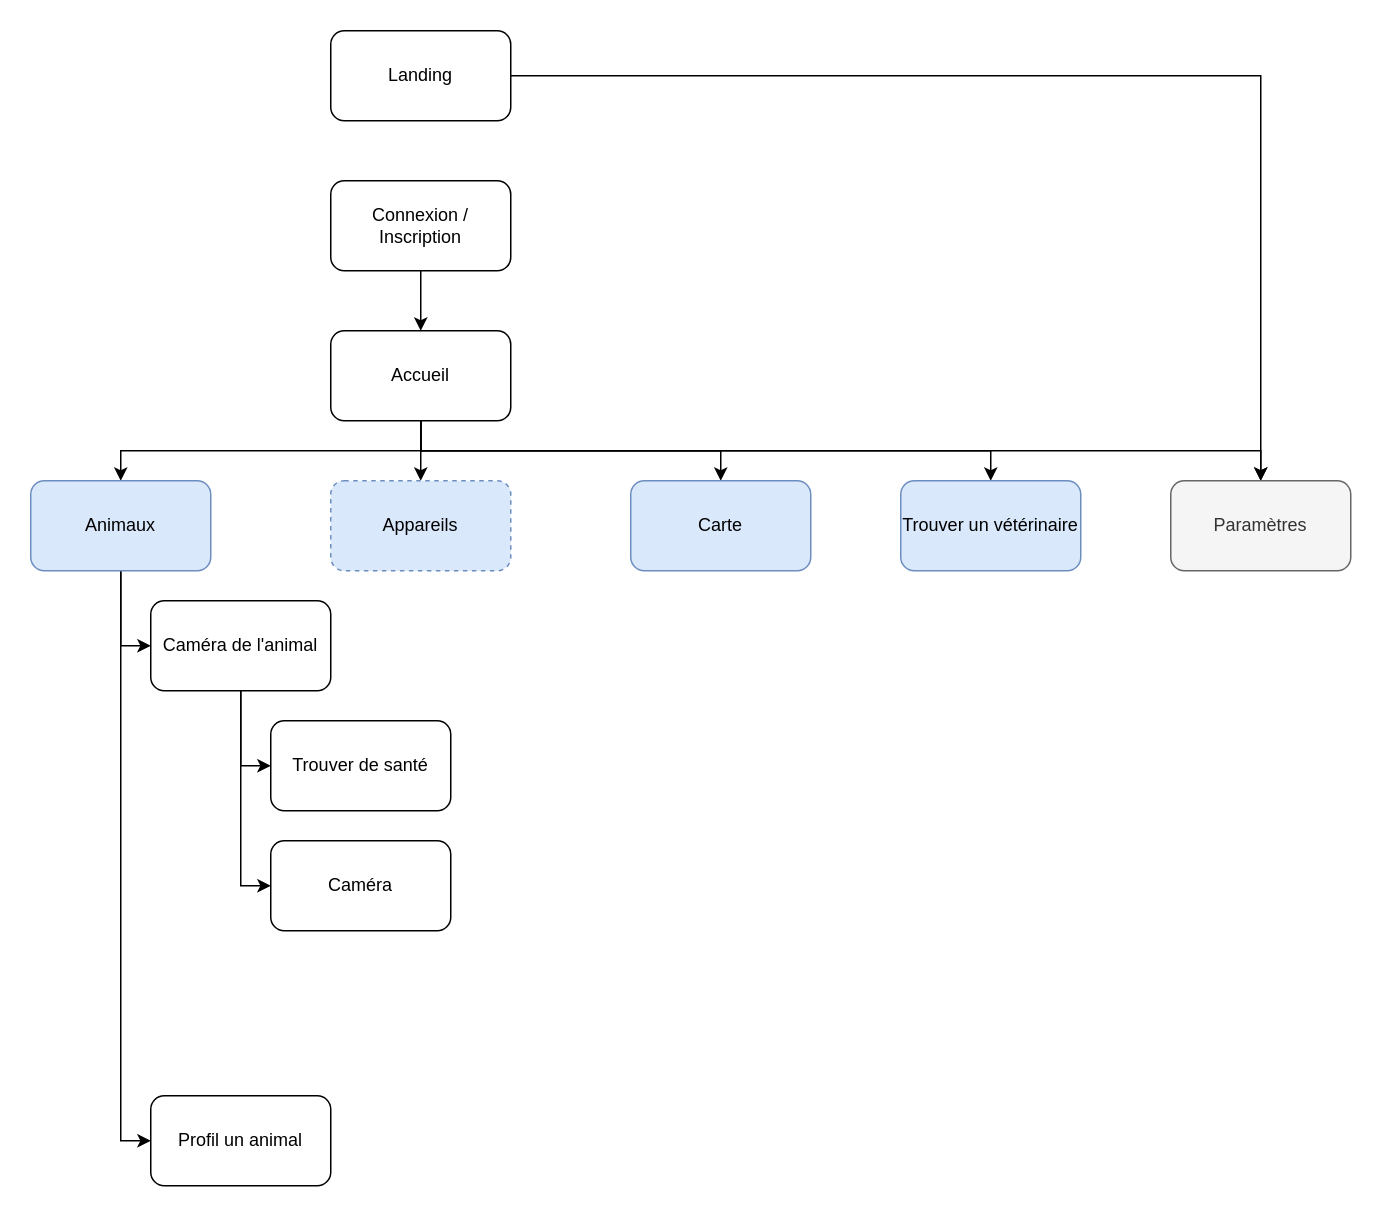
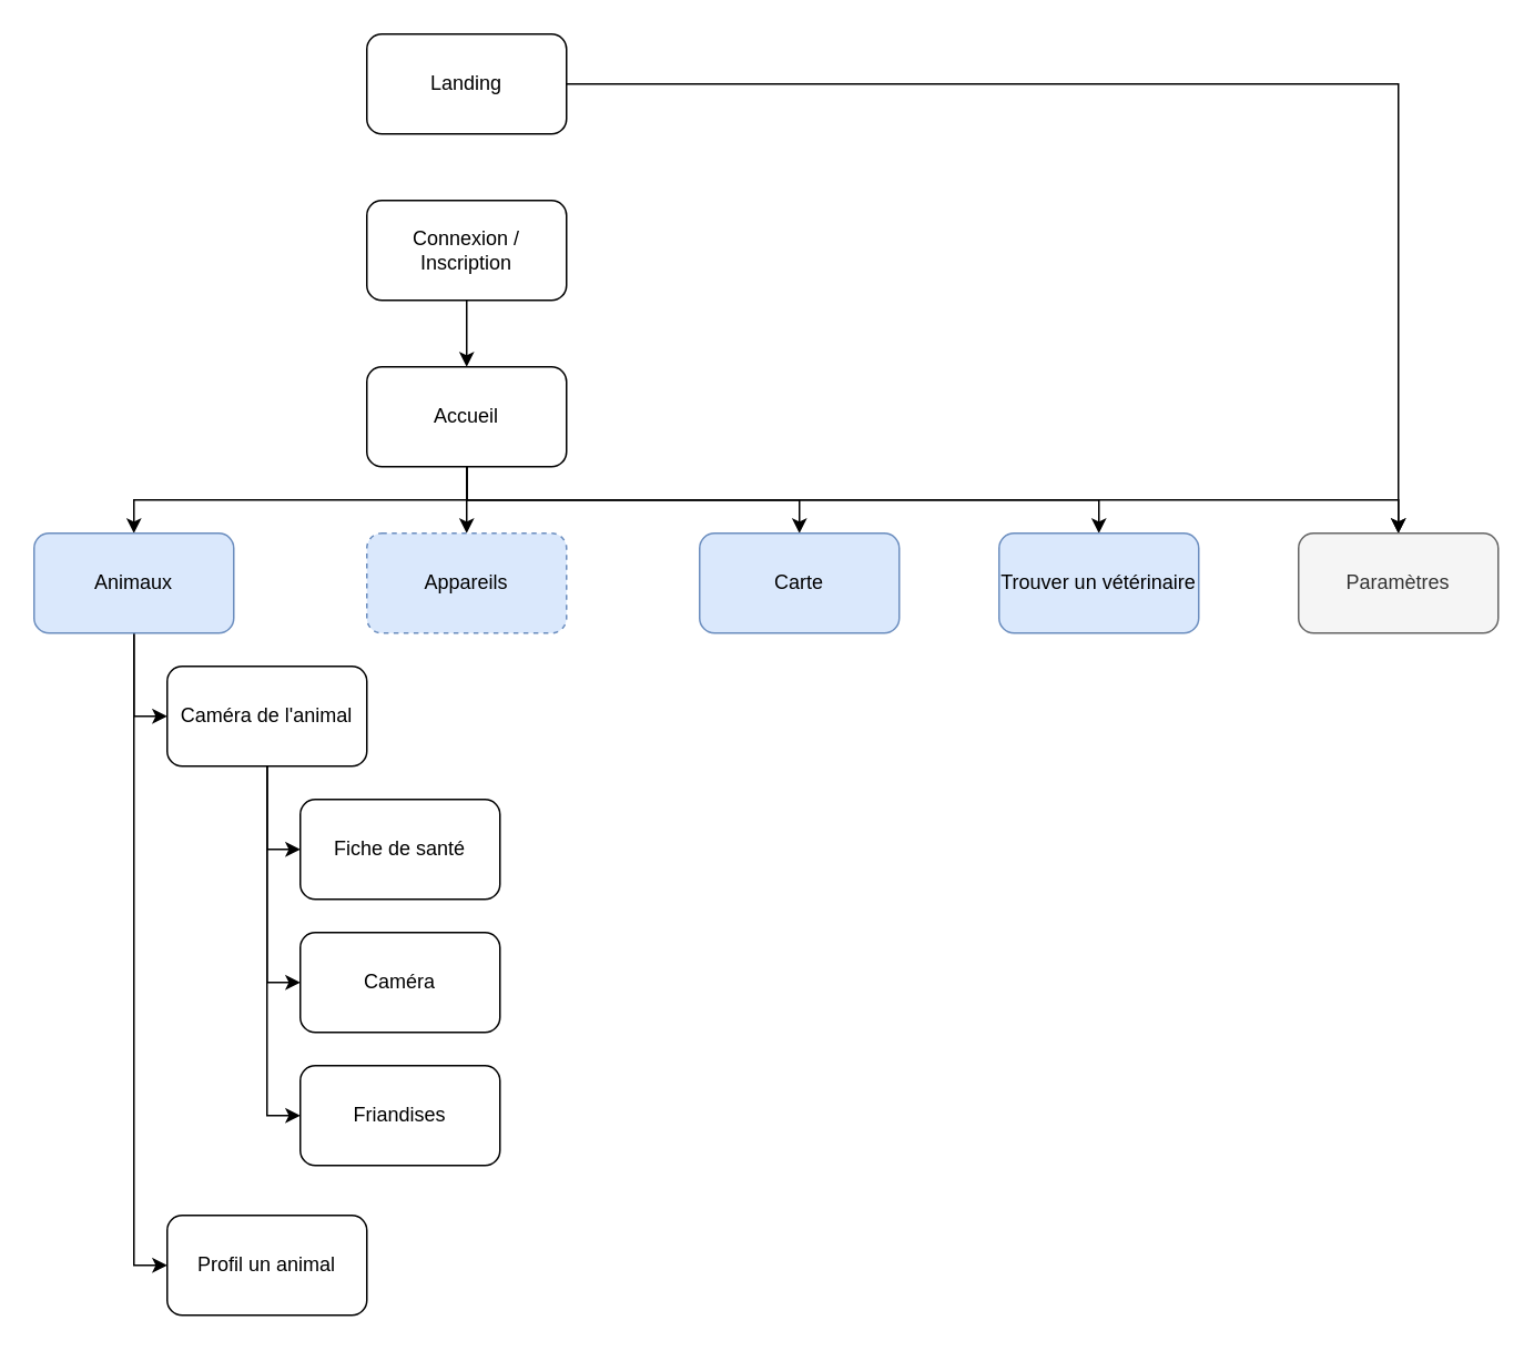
  <mxCell id="0" />
  <mxCell id="1" parent="0" />
  <mxCell id="2" value="" style="edgeStyle=orthogonalEdgeStyle;rounded=0;orthogonalLoop=1;jettySize=auto;html=1;" edge="1" parent="1" source="3" target="26"><mxGeometry relative="1" as="geometry" /></mxCell>
  <mxCell id="3" value="Landing" style="rounded=1;whiteSpace=wrap;html=1;" vertex="1" parent="1"><mxGeometry x="220" y="20" width="120" height="60" as="geometry" /></mxCell>
  <mxCell id="4" value="" style="edgeStyle=orthogonalEdgeStyle;rounded=0;orthogonalLoop=1;jettySize=auto;html=1;" edge="1" parent="1" source="5" target="11"><mxGeometry relative="1" as="geometry" /></mxCell>
  <mxCell id="5" value="Connexion / Inscription" style="rounded=1;whiteSpace=wrap;html=1;" vertex="1" parent="1"><mxGeometry x="220" y="120" width="120" height="60" as="geometry" /></mxCell>
  <mxCell id="6" value="" style="edgeStyle=orthogonalEdgeStyle;rounded=0;orthogonalLoop=1;jettySize=auto;html=1;entryX=0.5;entryY=0;entryDx=0;entryDy=0;" edge="1" parent="1" target="14"><mxGeometry relative="1" as="geometry"><mxPoint x="280" y="270" as="sourcePoint" /><mxPoint x="0" y="310" as="targetPoint" /><Array as="points"><mxPoint x="280" y="300" /><mxPoint x="80" y="300" /></Array></mxGeometry></mxCell>
  <mxCell id="7" style="edgeStyle=orthogonalEdgeStyle;rounded=0;orthogonalLoop=1;jettySize=auto;html=1;entryX=0.5;entryY=0;entryDx=0;entryDy=0;" edge="1" parent="1" source="11" target="23"><mxGeometry relative="1" as="geometry" /></mxCell>
  <mxCell id="8" style="edgeStyle=orthogonalEdgeStyle;rounded=0;orthogonalLoop=1;jettySize=auto;html=1;entryX=0.5;entryY=0;entryDx=0;entryDy=0;" edge="1" parent="1" source="11" target="24"><mxGeometry relative="1" as="geometry"><Array as="points"><mxPoint x="280" y="300" /><mxPoint x="480" y="300" /></Array></mxGeometry></mxCell>
  <mxCell id="9" style="edgeStyle=orthogonalEdgeStyle;rounded=0;orthogonalLoop=1;jettySize=auto;html=1;entryX=0.5;entryY=0;entryDx=0;entryDy=0;exitX=0.5;exitY=1;exitDx=0;exitDy=0;" edge="1" parent="1" source="11" target="25"><mxGeometry relative="1" as="geometry" /></mxCell>
  <mxCell id="10" value="" style="edgeStyle=orthogonalEdgeStyle;rounded=0;orthogonalLoop=1;jettySize=auto;html=1;exitX=0.5;exitY=1;exitDx=0;exitDy=0;" edge="1" parent="1" source="11" target="26"><mxGeometry relative="1" as="geometry" /></mxCell>
  <mxCell id="11" value="Accueil" style="rounded=1;whiteSpace=wrap;html=1;" vertex="1" parent="1"><mxGeometry x="220" y="220" width="120" height="60" as="geometry" /></mxCell>
  <mxCell id="12" value="" style="edgeStyle=orthogonalEdgeStyle;rounded=0;orthogonalLoop=1;jettySize=auto;html=1;entryX=0;entryY=0.5;entryDx=0;entryDy=0;exitX=0.5;exitY=1;exitDx=0;exitDy=0;" edge="1" parent="1" source="14" target="18"><mxGeometry relative="1" as="geometry" /></mxCell>
  <mxCell id="13" style="edgeStyle=orthogonalEdgeStyle;rounded=0;orthogonalLoop=1;jettySize=auto;html=1;entryX=0;entryY=0.5;entryDx=0;entryDy=0;" edge="1" parent="1" source="14" target="22"><mxGeometry relative="1" as="geometry" /></mxCell>
  <mxCell id="14" value="Animaux" style="rounded=1;whiteSpace=wrap;html=1;fillColor=#dae8fc;strokeColor=#6c8ebf;" vertex="1" parent="1"><mxGeometry x="20" y="320" width="120" height="60" as="geometry" /></mxCell>
  <mxCell id="15" value="" style="edgeStyle=orthogonalEdgeStyle;rounded=0;orthogonalLoop=1;jettySize=auto;html=1;entryX=0;entryY=0.5;entryDx=0;entryDy=0;" edge="1" parent="1" source="18" target="19"><mxGeometry relative="1" as="geometry" /></mxCell>
  <mxCell id="16" style="edgeStyle=orthogonalEdgeStyle;rounded=0;orthogonalLoop=1;jettySize=auto;html=1;entryX=0;entryY=0.5;entryDx=0;entryDy=0;" edge="1" parent="1" source="18" target="20"><mxGeometry relative="1" as="geometry" /></mxCell>
+ <mxCell id="17" style="edgeStyle=orthogonalEdgeStyle;rounded=0;orthogonalLoop=1;jettySize=auto;html=1;entryX=0;entryY=0.5;entryDx=0;entryDy=0;" edge="1" parent="1" source="18" target="21"><mxGeometry relative="1" as="geometry" /></mxCell>
  <mxCell id="18" value="Caméra de l'animal" style="rounded=1;whiteSpace=wrap;html=1;" vertex="1" parent="1"><mxGeometry x="100" y="400" width="120" height="60" as="geometry" /></mxCell>
- <mxCell id="19" value="Trouver de santé" style="rounded=1;whiteSpace=wrap;html=1;" vertex="1" parent="1"><mxGeometry x="180" y="480" width="120" height="60" as="geometry" /></mxCell>
+ <mxCell id="19" value="Fiche de santé" style="rounded=1;whiteSpace=wrap;html=1;" vertex="1" parent="1"><mxGeometry x="180" y="480" width="120" height="60" as="geometry" /></mxCell>
  <mxCell id="20" value="Caméra" style="rounded=1;whiteSpace=wrap;html=1;" vertex="1" parent="1"><mxGeometry x="180" y="560" width="120" height="60" as="geometry" /></mxCell>
+ <mxCell id="21" value="Friandises" style="rounded=1;whiteSpace=wrap;html=1;" vertex="1" parent="1"><mxGeometry x="180" y="640" width="120" height="60" as="geometry" /></mxCell>
  <mxCell id="22" value="Profil un animal" style="rounded=1;whiteSpace=wrap;html=1;" vertex="1" parent="1"><mxGeometry x="100" y="730" width="120" height="60" as="geometry" /></mxCell>
  <mxCell id="23" value="Appareils" style="rounded=1;whiteSpace=wrap;html=1;fillColor=#dae8fc;strokeColor=#6c8ebf;dashed=1;" vertex="1" parent="1"><mxGeometry x="220" y="320" width="120" height="60" as="geometry" /></mxCell>
  <mxCell id="24" value="Carte" style="rounded=1;whiteSpace=wrap;html=1;fillColor=#dae8fc;strokeColor=#6c8ebf;" vertex="1" parent="1"><mxGeometry x="420" y="320" width="120" height="60" as="geometry" /></mxCell>
  <mxCell id="25" value="Trouver un vétérinaire" style="rounded=1;whiteSpace=wrap;html=1;fillColor=#dae8fc;strokeColor=#6c8ebf;" vertex="1" parent="1"><mxGeometry x="600" y="320" width="120" height="60" as="geometry" /></mxCell>
  <mxCell id="26" value="Paramètres" style="rounded=1;whiteSpace=wrap;html=1;fillColor=#f5f5f5;strokeColor=#666666;fontColor=#333333;" vertex="1" parent="1"><mxGeometry x="780" y="320" width="120" height="60" as="geometry" /></mxCell>
